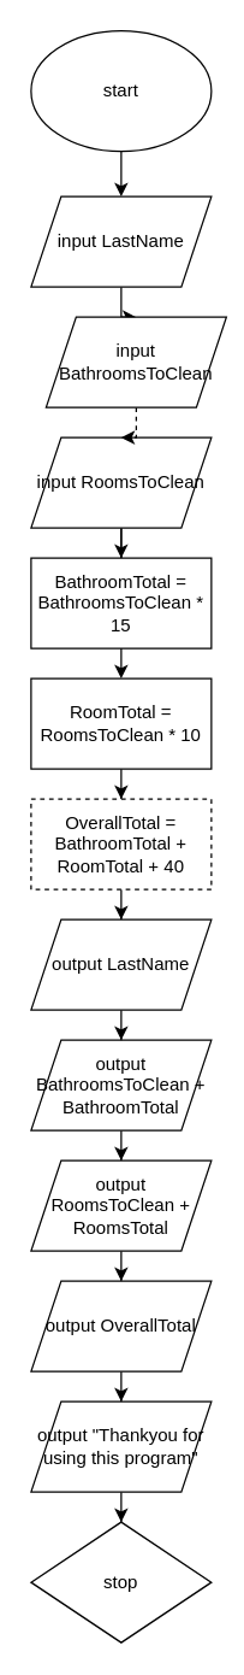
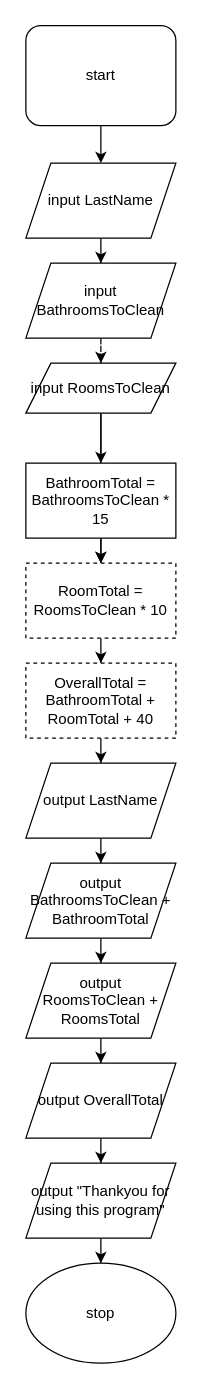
  <mxCell id="0" />
  <mxCell id="1" parent="0" />
  <mxCell id="2" value="" style="edgeStyle=orthogonalEdgeStyle;rounded=0;orthogonalLoop=1;jettySize=auto;html=1;" edge="1" parent="1" source="3" target="5"><mxGeometry relative="1" as="geometry" /></mxCell>
- <mxCell id="3" value="start" style="ellipse;whiteSpace=wrap;html=1;" vertex="1" parent="1"><mxGeometry x="20" y="20" width="120" height="80" as="geometry" /></mxCell>
+ <mxCell id="3" value="start" style="whiteSpace=wrap;html=1;rounded=1;" vertex="1" parent="1"><mxGeometry x="20" y="20" width="120" height="80" as="geometry" /></mxCell>
  <mxCell id="4" value="" style="edgeStyle=orthogonalEdgeStyle;rounded=0;orthogonalLoop=1;jettySize=auto;html=1;" edge="1" parent="1" source="5" target="10"><mxGeometry relative="1" as="geometry" /></mxCell>
  <mxCell id="5" value="input LastName" style="shape=parallelogram;perimeter=parallelogramPerimeter;whiteSpace=wrap;html=1;fixedSize=1;" vertex="1" parent="1"><mxGeometry x="20" y="130" width="120" height="60" as="geometry" /></mxCell>
  <mxCell id="6" value="" style="edgeStyle=orthogonalEdgeStyle;rounded=0;orthogonalLoop=1;jettySize=auto;html=1;" edge="1" parent="1" source="8" target="12"><mxGeometry relative="1" as="geometry" /></mxCell>
  <mxCell id="7" value="" style="edgeStyle=orthogonalEdgeStyle;rounded=0;orthogonalLoop=1;jettySize=auto;html=1;" edge="1" parent="1" source="8" target="14"><mxGeometry relative="1" as="geometry" /></mxCell>
- <mxCell id="8" value="input RoomsToClean" style="shape=parallelogram;perimeter=parallelogramPerimeter;whiteSpace=wrap;html=1;fixedSize=1;" vertex="1" parent="1"><mxGeometry x="20" y="290" width="120" height="60" as="geometry" /></mxCell>
+ <mxCell id="8" value="input RoomsToClean" style="shape=parallelogram;perimeter=parallelogramPerimeter;whiteSpace=wrap;html=1;fixedSize=1;" vertex="1" parent="1"><mxGeometry x="20" y="290" width="120" height="40" as="geometry" /></mxCell>
  <mxCell id="9" value="" style="edgeStyle=orthogonalEdgeStyle;rounded=0;orthogonalLoop=1;jettySize=auto;html=1;dashed=1;" edge="1" parent="1" source="10" target="8"><mxGeometry relative="1" as="geometry" /></mxCell>
- <mxCell id="10" value="input BathroomsToClean" style="shape=parallelogram;perimeter=parallelogramPerimeter;whiteSpace=wrap;html=1;fixedSize=1;" vertex="1" parent="1"><mxGeometry x="30" y="210" width="120" height="60" as="geometry" /></mxCell>
+ <mxCell id="10" value="input BathroomsToClean" style="shape=parallelogram;perimeter=parallelogramPerimeter;whiteSpace=wrap;html=1;fixedSize=1;" vertex="1" parent="1"><mxGeometry x="20" y="210" width="120" height="60" as="geometry" /></mxCell>
+ <mxCell id="11" value="" style="edgeStyle=orthogonalEdgeStyle;rounded=0;orthogonalLoop=1;jettySize=auto;html=1;" edge="1" parent="1" source="12" target="14"><mxGeometry relative="1" as="geometry" /></mxCell>
  <mxCell id="12" value="BathroomTotal = BathroomsToClean * 15" style="rounded=0;whiteSpace=wrap;html=1;" vertex="1" parent="1"><mxGeometry x="20" y="370" width="120" height="60" as="geometry" /></mxCell>
  <mxCell id="13" value="" style="edgeStyle=orthogonalEdgeStyle;rounded=0;orthogonalLoop=1;jettySize=auto;html=1;" edge="1" parent="1" source="14" target="16"><mxGeometry relative="1" as="geometry" /></mxCell>
- <mxCell id="14" value="RoomTotal = RoomsToClean * 10" style="rounded=0;whiteSpace=wrap;html=1;" vertex="1" parent="1"><mxGeometry x="20" y="450" width="120" height="60" as="geometry" /></mxCell>
+ <mxCell id="14" value="RoomTotal = RoomsToClean * 10" style="rounded=0;whiteSpace=wrap;html=1;dashed=1;" vertex="1" parent="1"><mxGeometry x="20" y="450" width="120" height="60" as="geometry" /></mxCell>
  <mxCell id="15" value="" style="edgeStyle=orthogonalEdgeStyle;rounded=0;orthogonalLoop=1;jettySize=auto;html=1;" edge="1" parent="1" source="16" target="22"><mxGeometry relative="1" as="geometry" /></mxCell>
  <mxCell id="16" value="OverallTotal = BathroomTotal + RoomTotal + 40" style="whiteSpace=wrap;html=1;rounded=0;dashed=1;" vertex="1" parent="1"><mxGeometry x="20" y="530" width="120" height="60" as="geometry" /></mxCell>
  <mxCell id="17" value="" style="edgeStyle=orthogonalEdgeStyle;rounded=0;orthogonalLoop=1;jettySize=auto;html=1;" edge="1" parent="1" source="18" target="20"><mxGeometry relative="1" as="geometry" /></mxCell>
  <mxCell id="18" value="output BathroomsToClean + BathroomTotal" style="shape=parallelogram;perimeter=parallelogramPerimeter;whiteSpace=wrap;html=1;fixedSize=1;" vertex="1" parent="1"><mxGeometry x="20" y="690" width="120" height="60" as="geometry" /></mxCell>
  <mxCell id="19" value="" style="edgeStyle=orthogonalEdgeStyle;rounded=0;orthogonalLoop=1;jettySize=auto;html=1;" edge="1" parent="1" source="20" target="24"><mxGeometry relative="1" as="geometry" /></mxCell>
  <mxCell id="20" value="output RoomsToClean + RoomsTotal" style="shape=parallelogram;perimeter=parallelogramPerimeter;whiteSpace=wrap;html=1;fixedSize=1;" vertex="1" parent="1"><mxGeometry x="20" y="770" width="120" height="60" as="geometry" /></mxCell>
  <mxCell id="21" value="" style="edgeStyle=orthogonalEdgeStyle;rounded=0;orthogonalLoop=1;jettySize=auto;html=1;" edge="1" parent="1" source="22" target="18"><mxGeometry relative="1" as="geometry" /></mxCell>
  <mxCell id="22" value="output LastName" style="shape=parallelogram;perimeter=parallelogramPerimeter;whiteSpace=wrap;html=1;fixedSize=1;" vertex="1" parent="1"><mxGeometry x="20" y="610" width="120" height="60" as="geometry" /></mxCell>
  <mxCell id="23" value="" style="edgeStyle=orthogonalEdgeStyle;rounded=0;orthogonalLoop=1;jettySize=auto;html=1;" edge="1" parent="1" source="24" target="26"><mxGeometry relative="1" as="geometry" /></mxCell>
  <mxCell id="24" value="output OverallTotal" style="shape=parallelogram;perimeter=parallelogramPerimeter;whiteSpace=wrap;html=1;fixedSize=1;" vertex="1" parent="1"><mxGeometry x="20" y="850" width="120" height="60" as="geometry" /></mxCell>
  <mxCell id="25" value="" style="edgeStyle=orthogonalEdgeStyle;rounded=0;orthogonalLoop=1;jettySize=auto;html=1;" edge="1" parent="1" source="26" target="27"><mxGeometry relative="1" as="geometry" /></mxCell>
  <mxCell id="26" value="output &quot;Thankyou for using this program&quot;" style="shape=parallelogram;perimeter=parallelogramPerimeter;whiteSpace=wrap;html=1;fixedSize=1;" vertex="1" parent="1"><mxGeometry x="20" y="930" width="120" height="60" as="geometry" /></mxCell>
- <mxCell id="27" value="stop" style="rhombus;whiteSpace=wrap;html=1;" vertex="1" parent="1"><mxGeometry x="20" y="1010" width="120" height="80" as="geometry" /></mxCell>
+ <mxCell id="27" value="stop" style="ellipse;whiteSpace=wrap;html=1;" vertex="1" parent="1"><mxGeometry x="20" y="1010" width="120" height="80" as="geometry" /></mxCell>
